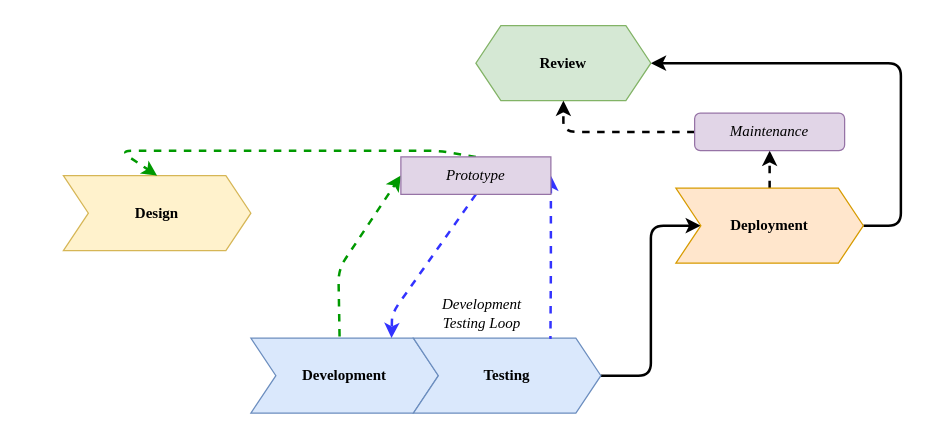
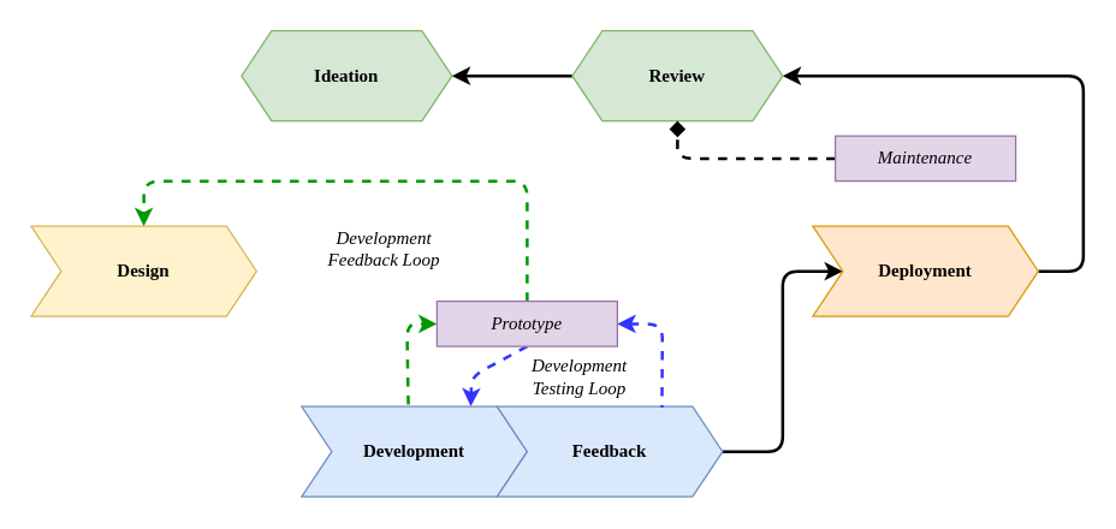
  <mxCell id="0" />
  <mxCell id="1" parent="0" />
- <mxCell id="2" value="Design" style="shape=step;perimeter=stepPerimeter;whiteSpace=wrap;html=1;fixedSize=1;fontFamily=CMU;fontSource=https%3A%2F%2Ffontlibrary.org%2F%2Fface%2Fcmu-serif;fontStyle=1;fillColor=#fff2cc;strokeColor=#d6b656;" parent="1" vertex="1"><mxGeometry x="50" y="140" width="150" height="60" as="geometry" /></mxCell>
+ <mxCell id="2" value="Design" style="shape=step;perimeter=stepPerimeter;whiteSpace=wrap;html=1;fixedSize=1;fontFamily=CMU;fontSource=https%3A%2F%2Ffontlibrary.org%2F%2Fface%2Fcmu-serif;fontStyle=1;fillColor=#fff2cc;strokeColor=#d6b656;" parent="1" vertex="1"><mxGeometry x="20" y="150" width="150" height="60" as="geometry" /></mxCell>
  <mxCell id="3" style="edgeStyle=none;html=1;exitX=0.473;exitY=-0.023;exitDx=0;exitDy=0;entryX=0;entryY=0.5;entryDx=0;entryDy=0;fontFamily=CMU;fontSource=https%3A%2F%2Ffontlibrary.org%2F%2Fface%2Fcmu-serif;endArrow=classic;endFill=1;exitPerimeter=0;startArrow=none;startFill=0;strokeColor=#009900;strokeWidth=2;dashed=1;" parent="1" source="4" target="16" edge="1"><mxGeometry relative="1" as="geometry"><Array as="points"><mxPoint x="270" y="215" /></Array></mxGeometry></mxCell>
  <mxCell id="4" value="Development" style="shape=step;perimeter=stepPerimeter;whiteSpace=wrap;html=1;fixedSize=1;fontFamily=CMU;fontSource=https%3A%2F%2Ffontlibrary.org%2F%2Fface%2Fcmu-serif;fontStyle=1;fillColor=#dae8fc;strokeColor=#6c8ebf;" parent="1" vertex="1"><mxGeometry x="200" y="270" width="150" height="60" as="geometry" /></mxCell>
  <mxCell id="5" style="edgeStyle=none;html=1;exitX=1;exitY=0.5;exitDx=0;exitDy=0;entryX=0;entryY=0.5;entryDx=0;entryDy=0;fontFamily=CMU;fontSource=https%3A%2F%2Ffontlibrary.org%2F%2Fface%2Fcmu-serif;strokeWidth=2;" parent="1" source="6" target="9" edge="1"><mxGeometry relative="1" as="geometry"><Array as="points"><mxPoint x="520" y="300" /><mxPoint x="520" y="180" /></Array></mxGeometry></mxCell>
- <mxCell id="6" value="Testing" style="shape=step;perimeter=stepPerimeter;whiteSpace=wrap;html=1;fixedSize=1;fontFamily=CMU;fontSource=https%3A%2F%2Ffontlibrary.org%2F%2Fface%2Fcmu-serif;fontStyle=1;fillColor=#dae8fc;strokeColor=#6c8ebf;" parent="1" vertex="1"><mxGeometry x="330" y="270" width="150" height="60" as="geometry" /></mxCell>
+ <mxCell id="6" value="Feedback" style="shape=step;perimeter=stepPerimeter;whiteSpace=wrap;html=1;fixedSize=1;fontFamily=CMU;fontSource=https%3A%2F%2Ffontlibrary.org%2F%2Fface%2Fcmu-serif;fontStyle=1;fillColor=#dae8fc;strokeColor=#6c8ebf;" parent="1" vertex="1"><mxGeometry x="330" y="270" width="150" height="60" as="geometry" /></mxCell>
  <mxCell id="7" style="edgeStyle=none;html=1;exitX=1;exitY=0.5;exitDx=0;exitDy=0;entryX=1;entryY=0.5;entryDx=0;entryDy=0;fontFamily=CMU;fontSource=https%3A%2F%2Ffontlibrary.org%2F%2Fface%2Fcmu-serif;strokeWidth=2;" parent="1" source="9" target="12" edge="1"><mxGeometry relative="1" as="geometry"><Array as="points"><mxPoint x="720" y="180" /><mxPoint x="720" y="50" /></Array></mxGeometry></mxCell>
- <mxCell id="8" style="edgeStyle=none;html=1;exitX=0.5;exitY=0;exitDx=0;exitDy=0;entryX=0.5;entryY=1;entryDx=0;entryDy=0;dashed=1;strokeWidth=2;" edge="1" parent="1" source="9" target="20"><mxGeometry relative="1" as="geometry" /></mxCell>
  <mxCell id="9" value="Deployment" style="shape=step;perimeter=stepPerimeter;whiteSpace=wrap;html=1;fixedSize=1;fontFamily=CMU;fontSource=https%3A%2F%2Ffontlibrary.org%2F%2Fface%2Fcmu-serif;fontStyle=1;fillColor=#ffe6cc;strokeColor=#d79b00;" parent="1" vertex="1"><mxGeometry x="540" y="150" width="150" height="60" as="geometry" /></mxCell>
+ <mxCell id="10" value="&lt;font&gt;Ideation&lt;/font&gt;" style="shape=hexagon;perimeter=hexagonPerimeter2;whiteSpace=wrap;html=1;fixedSize=1;fontFamily=CMU;fontSource=https%3A%2F%2Ffontlibrary.org%2F%2Fface%2Fcmu-serif;fontStyle=1;fillColor=#d5e8d4;strokeColor=#82b366;fontColor=#000000;" parent="1" vertex="1"><mxGeometry x="160" y="20" width="140" height="60" as="geometry" /></mxCell>
+ <mxCell id="11" style="edgeStyle=none;html=1;exitX=0;exitY=0.5;exitDx=0;exitDy=0;fontFamily=CMU;fontSource=https%3A%2F%2Ffontlibrary.org%2F%2Fface%2Fcmu-serif;strokeWidth=2;" parent="1" source="12" target="10" edge="1"><mxGeometry relative="1" as="geometry" /></mxCell>
  <mxCell id="12" value="Review" style="shape=hexagon;perimeter=hexagonPerimeter2;whiteSpace=wrap;html=1;fixedSize=1;fontFamily=CMU;fontSource=https%3A%2F%2Ffontlibrary.org%2F%2Fface%2Fcmu-serif;fontStyle=1;fillColor=#d5e8d4;strokeColor=#82b366;" parent="1" vertex="1"><mxGeometry x="380" y="20" width="140" height="60" as="geometry" /></mxCell>
  <mxCell id="13" style="edgeStyle=none;html=1;exitX=0.5;exitY=0;exitDx=0;exitDy=0;entryX=0.5;entryY=0;entryDx=0;entryDy=0;fontFamily=CMU;fontSource=https%3A%2F%2Ffontlibrary.org%2F%2Fface%2Fcmu-serif;endArrow=classic;endFill=1;strokeColor=#009900;strokeWidth=2;dashed=1;" parent="1" source="16" target="2" edge="1"><mxGeometry relative="1" as="geometry"><Array as="points"><mxPoint x="350" y="120" /><mxPoint x="95" y="120" /></Array></mxGeometry></mxCell>
  <mxCell id="14" style="edgeStyle=none;html=1;exitX=1;exitY=0.5;exitDx=0;exitDy=0;entryX=0.731;entryY=0.01;entryDx=0;entryDy=0;fontFamily=CMU;fontSource=https%3A%2F%2Ffontlibrary.org%2F%2Fface%2Fcmu-serif;endArrow=none;endFill=0;entryPerimeter=0;startArrow=classic;startFill=1;strokeColor=#3333FF;strokeWidth=2;dashed=1;" parent="1" source="16" target="6" edge="1"><mxGeometry relative="1" as="geometry"><Array as="points"><mxPoint x="440" y="215" /></Array></mxGeometry></mxCell>
  <mxCell id="15" style="edgeStyle=none;html=1;exitX=0.5;exitY=1;exitDx=0;exitDy=0;entryX=0.75;entryY=0;entryDx=0;entryDy=0;strokeColor=#3333FF;strokeWidth=2;fontFamily=CMU;fontSource=https%3A%2F%2Ffontlibrary.org%2F%2Fface%2Fcmu-serif;startArrow=none;startFill=0;endArrow=classic;endFill=1;dashed=1;" parent="1" source="16" target="4" edge="1"><mxGeometry relative="1" as="geometry"><Array as="points"><mxPoint x="313" y="250" /></Array></mxGeometry></mxCell>
- <mxCell id="16" value="Prototype" style="rounded=0;whiteSpace=wrap;html=1;fontFamily=CMU;fontSource=https%3A%2F%2Ffontlibrary.org%2F%2Fface%2Fcmu-serif;fontStyle=2;fillColor=#e1d5e7;strokeColor=#9673a6;" parent="1" vertex="1"><mxGeometry x="320" y="125" width="120" height="30" as="geometry" /></mxCell>
+ <mxCell id="16" value="Prototype" style="rounded=0;whiteSpace=wrap;html=1;fontFamily=CMU;fontSource=https%3A%2F%2Ffontlibrary.org%2F%2Fface%2Fcmu-serif;fontStyle=2;fillColor=#e1d5e7;strokeColor=#9673a6;" parent="1" vertex="1"><mxGeometry x="290" y="200" width="120" height="30" as="geometry" /></mxCell>
+ <mxCell id="17" value="Development Feedback Loop" style="text;html=1;strokeColor=none;fillColor=none;align=center;verticalAlign=middle;whiteSpace=wrap;rounded=0;fontFamily=CMU;fontSource=https%3A%2F%2Ffontlibrary.org%2F%2Fface%2Fcmu-serif;fontStyle=2" parent="1" vertex="1"><mxGeometry x="210" y="150" width="90" height="30" as="geometry" /></mxCell>
  <mxCell id="18" value="Development Testing Loop" style="text;html=1;strokeColor=none;fillColor=none;align=center;verticalAlign=middle;whiteSpace=wrap;rounded=0;fontFamily=CMU;fontSource=https%3A%2F%2Ffontlibrary.org%2F%2Fface%2Fcmu-serif;fontStyle=2" parent="1" vertex="1"><mxGeometry x="340" y="235" width="90" height="30" as="geometry" /></mxCell>
- <mxCell id="19" style="edgeStyle=none;html=1;exitX=0;exitY=0.5;exitDx=0;exitDy=0;entryX=0.5;entryY=1;entryDx=0;entryDy=0;dashed=1;strokeWidth=2;" edge="1" parent="1" source="20" target="12"><mxGeometry relative="1" as="geometry"><Array as="points"><mxPoint x="450" y="105" /></Array></mxGeometry></mxCell>
- <mxCell id="20" value="Maintenance" style="whiteSpace=wrap;html=1;fontFamily=CMU;fontSource=https%3A%2F%2Ffontlibrary.org%2F%2Fface%2Fcmu-serif;fontStyle=2;fillColor=#e1d5e7;strokeColor=#9673a6;rounded=1;" vertex="1" parent="1"><mxGeometry x="555" y="90" width="120" height="30" as="geometry" /></mxCell>
+ <mxCell id="19" style="edgeStyle=none;html=1;exitX=0;exitY=0.5;exitDx=0;exitDy=0;entryX=0.5;entryY=1;entryDx=0;entryDy=0;dashed=1;strokeWidth=2;endArrow=diamond;" edge="1" parent="1" source="20" target="12"><mxGeometry relative="1" as="geometry"><Array as="points"><mxPoint x="450" y="105" /></Array></mxGeometry></mxCell>
+ <mxCell id="20" value="Maintenance" style="rounded=0;whiteSpace=wrap;html=1;fontFamily=CMU;fontSource=https%3A%2F%2Ffontlibrary.org%2F%2Fface%2Fcmu-serif;fontStyle=2;fillColor=#e1d5e7;strokeColor=#9673a6;" vertex="1" parent="1"><mxGeometry x="555" y="90" width="120" height="30" as="geometry" /></mxCell>
